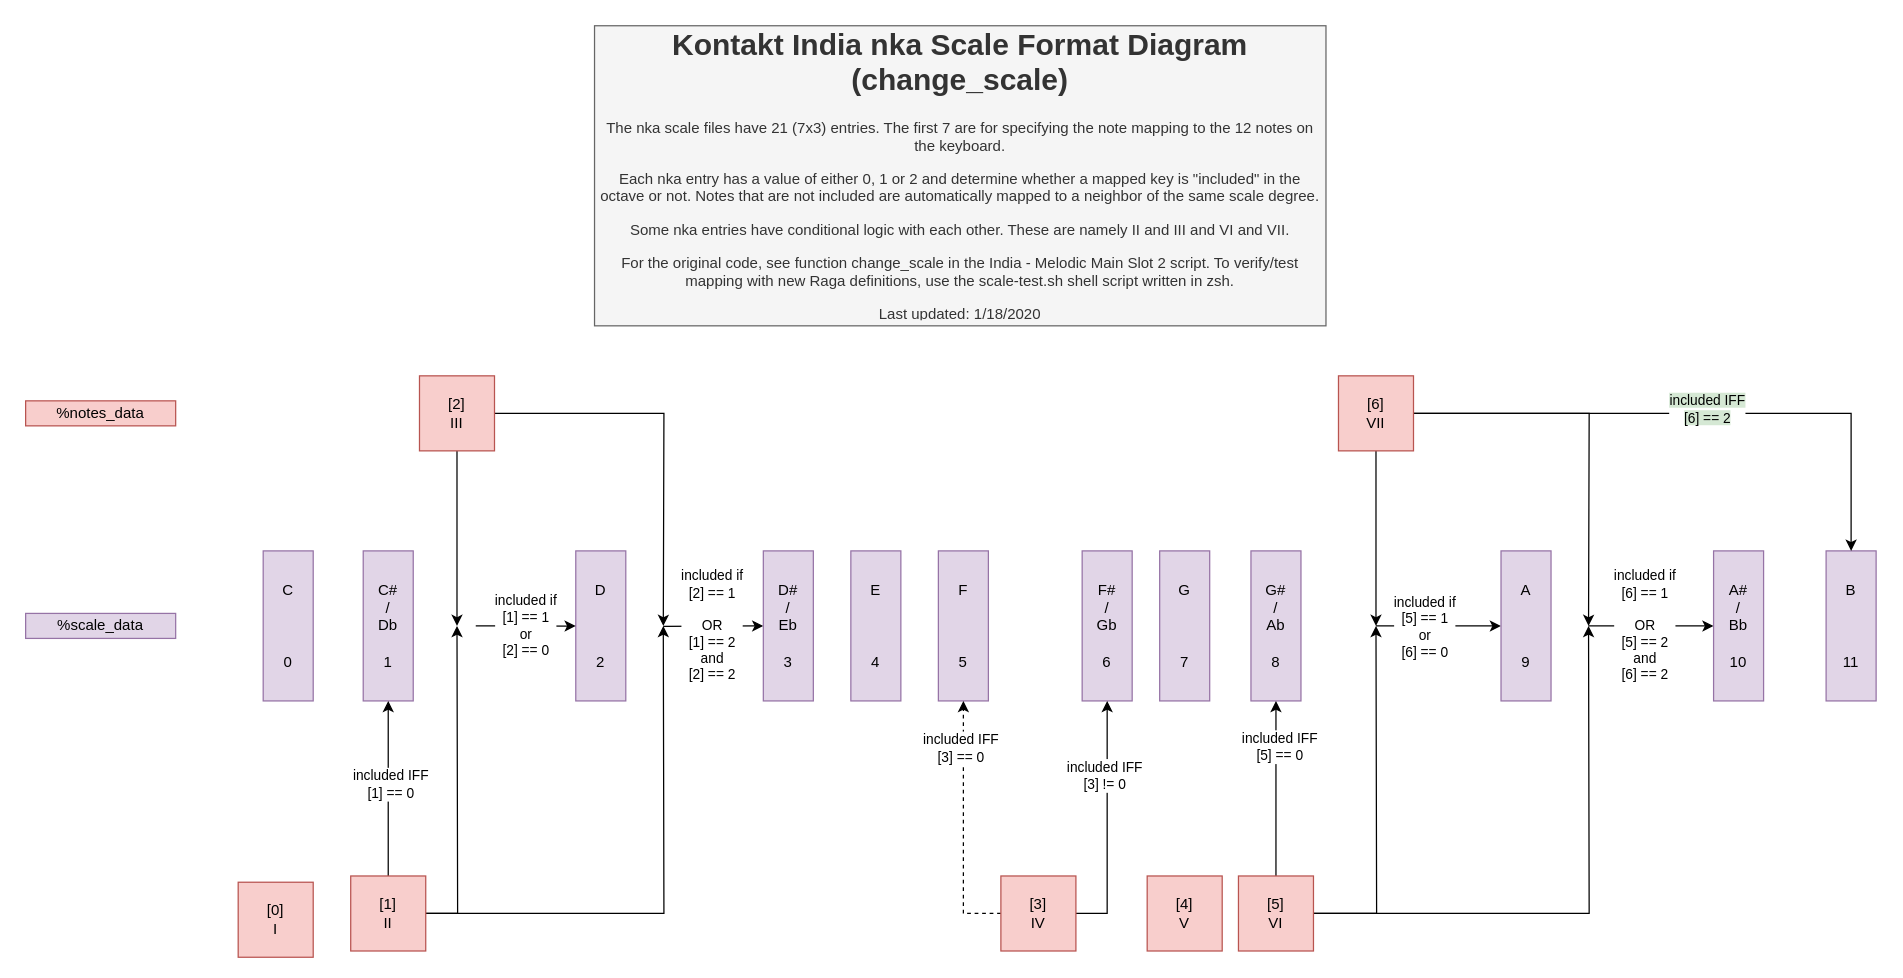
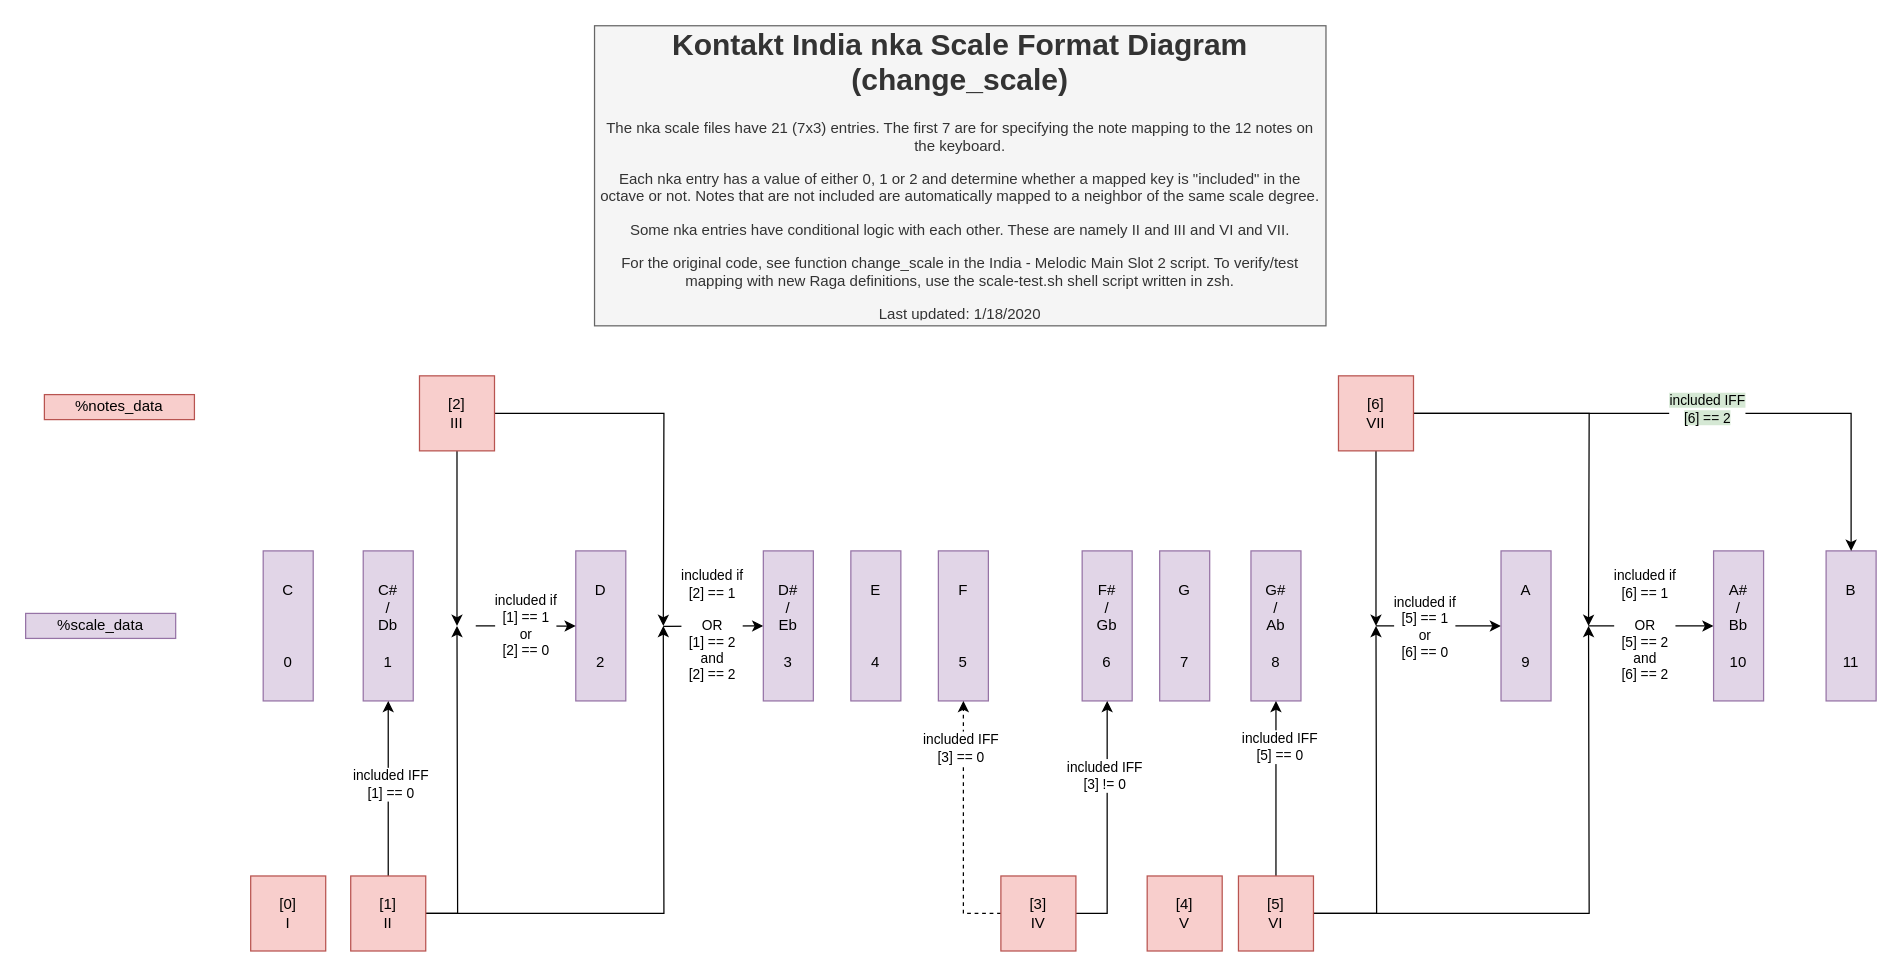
  <mxCell id="0" />
  <mxCell id="1" parent="0" />
  <mxCell id="2" value="C&lt;br&gt;&lt;br&gt;&lt;br&gt;&lt;br&gt;0" style="rounded=0;whiteSpace=wrap;html=1;fillColor=#e1d5e7;strokeColor=#9673a6;" parent="1" vertex="1"><mxGeometry x="210" y="440" width="40" height="120" as="geometry" /></mxCell>
  <mxCell id="3" value="C#&lt;br&gt;/&lt;br&gt;Db&lt;br&gt;&lt;br&gt;1" style="rounded=0;whiteSpace=wrap;html=1;fillColor=#e1d5e7;strokeColor=#9673a6;" parent="1" vertex="1"><mxGeometry x="290" y="440" width="40" height="120" as="geometry" /></mxCell>
  <mxCell id="4" value="D&lt;br&gt;&lt;br&gt;&lt;br&gt;&lt;br&gt;2" style="rounded=0;whiteSpace=wrap;html=1;fillColor=#e1d5e7;strokeColor=#9673a6;" parent="1" vertex="1"><mxGeometry y="440" width="40" height="120" as="geometry" x="460" /></mxCell>
  <mxCell id="5" style="edgeStyle=orthogonalEdgeStyle;rounded=0;jumpStyle=gap;orthogonalLoop=1;jettySize=auto;html=1;exitX=0;exitY=0.5;exitDx=0;exitDy=0;entryX=0;entryY=0.5;entryDx=0;entryDy=0;" parent="1" target="7" edge="1"><mxGeometry relative="1" as="geometry"><mxPoint x="530" y="500.471" as="sourcePoint" /></mxGeometry></mxCell>
  <mxCell id="6" value="included if&lt;br&gt;[2] == 1&lt;br&gt;&lt;br&gt;OR&lt;br&gt;[1] == 2&lt;br&gt;and&lt;br&gt;[2] == 2" style="edgeLabel;html=1;align=center;verticalAlign=middle;resizable=0;points=[];" parent="5" vertex="1" connectable="0"><mxGeometry x="-0.067" y="1" relative="1" as="geometry"><mxPoint as="offset" /></mxGeometry></mxCell>
  <mxCell id="7" value="D#&lt;br&gt;/&lt;br&gt;Eb&lt;br&gt;&lt;br&gt;3" style="rounded=0;whiteSpace=wrap;html=1;fillColor=#e1d5e7;strokeColor=#9673a6;" parent="1" vertex="1"><mxGeometry x="610" y="440" width="40" height="120" as="geometry" /></mxCell>
  <mxCell id="8" value="E&lt;br&gt;&lt;br&gt;&lt;br&gt;&lt;br&gt;4" style="rounded=0;whiteSpace=wrap;html=1;fillColor=#e1d5e7;strokeColor=#9673a6;" parent="1" vertex="1"><mxGeometry x="680" y="440" width="40" height="120" as="geometry" /></mxCell>
  <mxCell id="9" value="F&lt;br&gt;&lt;br&gt;&lt;br&gt;&lt;br&gt;5" style="rounded=0;whiteSpace=wrap;html=1;fillColor=#e1d5e7;strokeColor=#9673a6;" parent="1" vertex="1"><mxGeometry x="750" y="440" width="40" height="120" as="geometry" /></mxCell>
  <mxCell id="10" value="F#&lt;br&gt;/&lt;br&gt;Gb&lt;br&gt;&lt;br&gt;6" style="rounded=0;whiteSpace=wrap;html=1;fillColor=#e1d5e7;strokeColor=#9673a6;" parent="1" vertex="1"><mxGeometry x="865" y="440" width="40" height="120" as="geometry" /></mxCell>
  <mxCell id="11" value="G&lt;br&gt;&lt;br&gt;&lt;br&gt;&lt;br&gt;7" style="rounded=0;whiteSpace=wrap;html=1;fillColor=#e1d5e7;strokeColor=#9673a6;" parent="1" vertex="1"><mxGeometry x="927" y="440" width="40" height="120" as="geometry" /></mxCell>
  <mxCell id="12" value="G#&lt;br&gt;/&lt;br&gt;Ab&lt;br&gt;&lt;br&gt;8" style="rounded=0;whiteSpace=wrap;html=1;fillColor=#e1d5e7;strokeColor=#9673a6;" parent="1" vertex="1"><mxGeometry x="1000" y="440" width="40" height="120" as="geometry" /></mxCell>
  <mxCell id="13" style="edgeStyle=orthogonalEdgeStyle;rounded=0;jumpStyle=gap;orthogonalLoop=1;jettySize=auto;html=1;" parent="1" target="15" edge="1"><mxGeometry relative="1" as="geometry"><mxPoint x="1100" y="500" as="sourcePoint" /></mxGeometry></mxCell>
  <mxCell id="14" value="included if&lt;br&gt;[5] == 1&lt;br&gt;or&lt;br&gt;[6] == 0" style="edgeLabel;html=1;align=center;verticalAlign=middle;resizable=0;points=[];" parent="13" vertex="1" connectable="0"><mxGeometry x="-0.22" relative="1" as="geometry"><mxPoint as="offset" /></mxGeometry></mxCell>
  <mxCell id="15" value="A&lt;br&gt;&lt;br&gt;&lt;br&gt;&lt;br&gt;9" style="rounded=0;whiteSpace=wrap;html=1;fillColor=#e1d5e7;strokeColor=#9673a6;" parent="1" vertex="1"><mxGeometry x="1200" y="440" width="40" height="120" as="geometry" /></mxCell>
  <mxCell id="16" style="edgeStyle=orthogonalEdgeStyle;rounded=0;jumpStyle=gap;orthogonalLoop=1;jettySize=auto;html=1;" parent="1" target="18" edge="1"><mxGeometry relative="1" as="geometry"><mxPoint x="1270" y="500" as="sourcePoint" /></mxGeometry></mxCell>
  <mxCell id="17" value="included if&lt;br&gt;[6] == 1&lt;br&gt;&lt;br&gt;OR&lt;br&gt;[5] == 2&lt;br&gt;and&lt;br&gt;[6] == 2" style="edgeLabel;html=1;align=center;verticalAlign=middle;resizable=0;points=[];" parent="16" vertex="1" connectable="0"><mxGeometry x="-0.134" y="1" relative="1" as="geometry"><mxPoint as="offset" /></mxGeometry></mxCell>
  <mxCell id="18" value="A#&lt;br&gt;/&lt;br&gt;Bb&lt;br&gt;&lt;br&gt;10" style="rounded=0;whiteSpace=wrap;html=1;fillColor=#e1d5e7;strokeColor=#9673a6;" parent="1" vertex="1"><mxGeometry x="1370" y="440" width="40" height="120" as="geometry" /></mxCell>
  <mxCell id="19" value="B&lt;br&gt;&lt;br&gt;&lt;br&gt;&lt;br&gt;11" style="rounded=0;whiteSpace=wrap;html=1;fillColor=#e1d5e7;strokeColor=#9673a6;" parent="1" vertex="1"><mxGeometry x="1460" y="440" width="40" height="120" as="geometry" /></mxCell>
- <mxCell id="20" value="[0]&lt;br&gt;I" style="whiteSpace=wrap;html=1;aspect=fixed;fillColor=#f8cecc;strokeColor=#b85450;" parent="1" vertex="1"><mxGeometry x="190" y="705" width="60" height="60" as="geometry" /></mxCell>
+ <mxCell id="20" value="[0]&lt;br&gt;I" style="whiteSpace=wrap;html=1;aspect=fixed;fillColor=#f8cecc;strokeColor=#b85450;" parent="1" vertex="1"><mxGeometry x="200" y="700" width="60" height="60" as="geometry" /></mxCell>
  <mxCell id="21" style="edgeStyle=orthogonalEdgeStyle;jumpStyle=arc;orthogonalLoop=1;jettySize=auto;html=1;exitX=0.5;exitY=0;exitDx=0;exitDy=0;rounded=0;" parent="1" source="25" target="3" edge="1"><mxGeometry relative="1" as="geometry" /></mxCell>
  <mxCell id="22" value="included IFF&lt;br&gt;[1] == 0" style="edgeLabel;html=1;align=center;verticalAlign=middle;resizable=0;points=[];" parent="21" vertex="1" connectable="0"><mxGeometry x="0.053" y="-1" relative="1" as="geometry"><mxPoint as="offset" /></mxGeometry></mxCell>
  <mxCell id="23" style="edgeStyle=orthogonalEdgeStyle;jumpStyle=arc;orthogonalLoop=1;jettySize=auto;html=1;exitX=1;exitY=0.5;exitDx=0;exitDy=0;rounded=0;" parent="1" source="25" edge="1"><mxGeometry relative="1" as="geometry"><mxPoint x="530" y="500" as="targetPoint" /></mxGeometry></mxCell>
  <mxCell id="24" style="edgeStyle=orthogonalEdgeStyle;rounded=0;jumpStyle=gap;orthogonalLoop=1;jettySize=auto;html=1;entryX=0;entryY=0.5;entryDx=0;entryDy=0;" parent="1" source="25" edge="1"><mxGeometry relative="1" as="geometry"><mxPoint x="365" y="500" as="targetPoint" /></mxGeometry></mxCell>
  <mxCell id="25" value="[1]&lt;br&gt;II" style="whiteSpace=wrap;html=1;aspect=fixed;fillColor=#f8cecc;strokeColor=#b85450;" parent="1" vertex="1"><mxGeometry x="280" y="700" width="60" height="60" as="geometry" /></mxCell>
  <mxCell id="26" style="edgeStyle=orthogonalEdgeStyle;rounded=0;jumpStyle=gap;orthogonalLoop=1;jettySize=auto;html=1;" parent="1" source="28" edge="1"><mxGeometry relative="1" as="geometry"><mxPoint x="530" y="500" as="targetPoint" /></mxGeometry></mxCell>
  <mxCell id="27" style="edgeStyle=orthogonalEdgeStyle;rounded=0;jumpStyle=gap;orthogonalLoop=1;jettySize=auto;html=1;entryX=0;entryY=0.5;entryDx=0;entryDy=0;exitX=0.5;exitY=1;exitDx=0;exitDy=0;" parent="1" source="28" edge="1"><mxGeometry relative="1" as="geometry"><mxPoint x="365" y="500" as="targetPoint" /></mxGeometry></mxCell>
  <mxCell id="28" value="[2]&lt;br&gt;III" style="whiteSpace=wrap;html=1;aspect=fixed;fillColor=#f8cecc;strokeColor=#b85450;" parent="1" vertex="1"><mxGeometry x="335" y="300" width="60" height="60" as="geometry" /></mxCell>
  <mxCell id="29" style="edgeStyle=orthogonalEdgeStyle;jumpStyle=gap;orthogonalLoop=1;jettySize=auto;html=1;rounded=0;exitX=0;exitY=0.5;exitDx=0;exitDy=0;dashed=1;" parent="1" source="33" target="9" edge="1"><mxGeometry relative="1" as="geometry" /></mxCell>
  <mxCell id="30" value="included IFF&lt;br&gt;[3] == 0" style="edgeLabel;html=1;align=center;verticalAlign=middle;resizable=0;points=[];" parent="29" vertex="1" connectable="0"><mxGeometry x="0.625" y="3" relative="1" as="geometry"><mxPoint as="offset" /></mxGeometry></mxCell>
  <mxCell id="31" style="edgeStyle=orthogonalEdgeStyle;jumpStyle=gap;orthogonalLoop=1;jettySize=auto;html=1;rounded=0;" parent="1" source="33" target="10" edge="1"><mxGeometry relative="1" as="geometry" /></mxCell>
  <mxCell id="32" value="included IFF&lt;br&gt;[3] != 0" style="edgeLabel;html=1;align=center;verticalAlign=middle;resizable=0;points=[];" parent="31" vertex="1" connectable="0"><mxGeometry x="0.392" y="3" relative="1" as="geometry"><mxPoint as="offset" /></mxGeometry></mxCell>
  <mxCell id="33" value="[3]&lt;br&gt;IV" style="whiteSpace=wrap;html=1;aspect=fixed;fillColor=#f8cecc;strokeColor=#b85450;" parent="1" vertex="1"><mxGeometry x="800" y="700" width="60" height="60" as="geometry" /></mxCell>
  <mxCell id="34" value="[4]&lt;br&gt;V" style="whiteSpace=wrap;html=1;aspect=fixed;fillColor=#f8cecc;strokeColor=#b85450;" parent="1" vertex="1"><mxGeometry x="917" y="700" width="60" height="60" as="geometry" /></mxCell>
  <mxCell id="35" style="edgeStyle=orthogonalEdgeStyle;jumpStyle=gap;orthogonalLoop=1;jettySize=auto;html=1;rounded=0;" parent="1" source="39" target="12" edge="1"><mxGeometry relative="1" as="geometry" /></mxCell>
  <mxCell id="36" value="included IFF&lt;br&gt;[5] == 0" style="edgeLabel;html=1;align=center;verticalAlign=middle;resizable=0;points=[];" parent="35" vertex="1" connectable="0"><mxGeometry x="0.485" y="-2" relative="1" as="geometry"><mxPoint as="offset" /></mxGeometry></mxCell>
  <mxCell id="37" style="edgeStyle=orthogonalEdgeStyle;rounded=0;jumpStyle=gap;orthogonalLoop=1;jettySize=auto;html=1;" parent="1" source="39" edge="1"><mxGeometry relative="1" as="geometry"><mxPoint x="1100" y="500" as="targetPoint" /></mxGeometry></mxCell>
  <mxCell id="38" style="edgeStyle=orthogonalEdgeStyle;rounded=0;jumpStyle=gap;orthogonalLoop=1;jettySize=auto;html=1;" parent="1" source="39" edge="1"><mxGeometry relative="1" as="geometry"><mxPoint x="1270" y="500" as="targetPoint" /></mxGeometry></mxCell>
  <mxCell id="39" value="[5]&lt;br&gt;VI" style="whiteSpace=wrap;html=1;aspect=fixed;fillColor=#f8cecc;strokeColor=#b85450;" parent="1" vertex="1"><mxGeometry x="990" y="700" width="60" height="60" as="geometry" /></mxCell>
  <mxCell id="40" style="edgeStyle=orthogonalEdgeStyle;rounded=0;jumpStyle=gap;orthogonalLoop=1;jettySize=auto;html=1;" parent="1" source="44" edge="1"><mxGeometry relative="1" as="geometry"><mxPoint x="1100" y="500" as="targetPoint" /></mxGeometry></mxCell>
  <mxCell id="41" style="edgeStyle=orthogonalEdgeStyle;rounded=0;jumpStyle=gap;orthogonalLoop=1;jettySize=auto;html=1;" parent="1" source="44" edge="1"><mxGeometry relative="1" as="geometry"><mxPoint x="1270" y="500" as="targetPoint" /></mxGeometry></mxCell>
  <mxCell id="42" style="edgeStyle=orthogonalEdgeStyle;rounded=0;jumpStyle=gap;orthogonalLoop=1;jettySize=auto;html=1;entryX=0.5;entryY=0;entryDx=0;entryDy=0;" parent="1" source="44" target="19" edge="1"><mxGeometry relative="1" as="geometry" /></mxCell>
  <mxCell id="43" value="&lt;span style=&quot;background-color: rgb(213 , 232 , 212)&quot;&gt;included IFF&lt;br&gt;[6] == 2&lt;/span&gt;" style="edgeLabel;html=1;align=center;verticalAlign=middle;resizable=0;points=[];" parent="42" vertex="1" connectable="0"><mxGeometry x="0.018" y="4" relative="1" as="geometry"><mxPoint as="offset" /></mxGeometry></mxCell>
  <mxCell id="44" value="[6]&lt;br&gt;VII" style="whiteSpace=wrap;html=1;aspect=fixed;fillColor=#f8cecc;strokeColor=#b85450;" parent="1" vertex="1"><mxGeometry x="1070" y="300" width="60" height="60" as="geometry" /></mxCell>
  <mxCell id="45" value="%scale_data" style="text;html=1;strokeColor=#9673a6;fillColor=#e1d5e7;align=center;verticalAlign=middle;whiteSpace=wrap;rounded=0;" parent="1" vertex="1"><mxGeometry x="20" y="490" width="120" height="20" as="geometry" /></mxCell>
  <mxCell id="46" value="included if&lt;br&gt;[1] == 1&lt;br&gt;or&lt;br&gt;[2] == 0" style="edgeStyle=orthogonalEdgeStyle;rounded=0;jumpStyle=gap;orthogonalLoop=1;jettySize=auto;html=1;" parent="1" target="4" edge="1"><mxGeometry relative="1" as="geometry"><mxPoint x="380" y="500" as="sourcePoint" /></mxGeometry></mxCell>
  <mxCell id="47" value="&lt;h1&gt;Kontakt India nka Scale Format Diagram (change_scale)&lt;/h1&gt;&lt;p&gt;The nka scale files have 21 (7x3) entries. The first 7 are for specifying the note mapping to the 12 notes on the keyboard.&lt;/p&gt;&lt;p&gt;Each nka entry has a value of either 0, 1 or 2 and determine whether a mapped key is &quot;included&quot; in the octave or not. Notes that are not included are automatically mapped to a neighbor of the same scale degree.&lt;/p&gt;&lt;p&gt;Some nka entries have conditional logic with each other. These are namely II and III and VI and VII.&lt;/p&gt;&lt;p&gt;For the original code, see function&amp;nbsp;change_scale in the&amp;nbsp;India - Melodic Main Slot 2 script. To verify/test mapping with new Raga definitions, use the scale-test.sh shell script written in zsh.&lt;/p&gt;&lt;p&gt;Last updated: 1/18/2020&lt;/p&gt;" style="text;html=1;strokeColor=#666666;fillColor=#f5f5f5;spacing=5;spacingTop=-20;whiteSpace=wrap;overflow=hidden;rounded=0;fontColor=#333333;strokeWidth=1;perimeterSpacing=0;align=center;verticalAlign=middle;" parent="1" vertex="1"><mxGeometry x="475" y="20" width="585" height="240" as="geometry" /></mxCell>
- <mxCell id="48" value="%notes_data" style="text;html=1;strokeColor=#b85450;fillColor=#f8cecc;align=center;verticalAlign=middle;whiteSpace=wrap;rounded=0;" parent="1" vertex="1"><mxGeometry x="20" y="320" width="120" height="20" as="geometry" /></mxCell>
+ <mxCell id="48" value="%notes_data" style="text;html=1;strokeColor=#b85450;fillColor=#f8cecc;align=center;verticalAlign=middle;whiteSpace=wrap;rounded=0;" parent="1" vertex="1"><mxGeometry x="35" y="315" width="120" height="20" as="geometry" /></mxCell>
